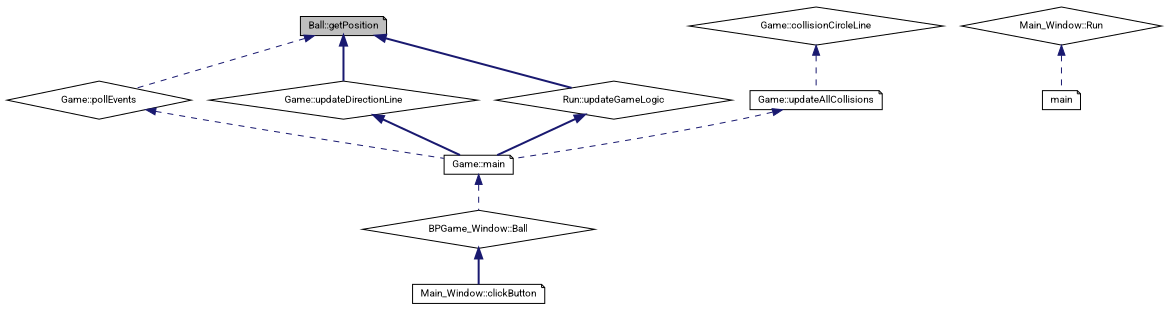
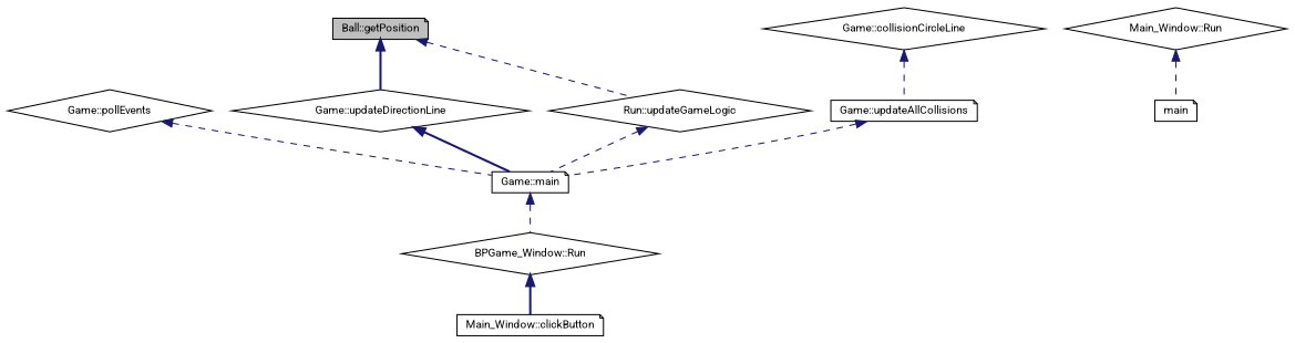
  digraph {
    fontname=Roboto
    rankdir=TB
    node [color=black fillcolor=white fontname=Roboto fontsize=10 shape=diamond style=filled]
    edge [color=midnightblue dir=back fontname=Roboto fontsize=10 labelfontname=Helvetica labelfontsize=10 style=dashed]
    n1 [fillcolor=grey75 fontcolor=black height=0.2 label="Ball::getPosition" shape=note width=0.4]
    n2 [height=0.2 label="Game::pollEvents" width=0.4]
    n3 [height=0.2 label="Game::updateDirectionLine" width=0.4]
    n4 [height=0.2 label="Run::updateGameLogic" width=0.4]
    n5 [height=0.2 label="Game::collisionCircleLine" width=0.4]
    n6 [height=0.2 label="Game::updateAllCollisions" shape=note width=0.4]
    n7 [height=0.2 label="Game::main" shape=note width=0.4]
-   n8 [height=0.2 label="BPGame_Window::Ball" width=0.4]
+   n8 [height=0.2 label="BPGame_Window::Run" width=0.4]
    n9 [height=0.2 label="Main_Window::clickButton" shape=note width=0.4]
    n10 [height=0.2 label="Main_Window::Run" width=0.4]
    n11 [height=0.2 label=main shape=note width=0.4]
-   n1 -> n2
    n1 -> n3 [style=bold]
-   n1 -> n4 [style=bold]
+   n1 -> n4
    n2 -> n7
    n3 -> n7 [style=bold]
-   n4 -> n7 [style=bold]
+   n4 -> n7
    n5 -> n6
    n6 -> n7
    n7 -> n8
    n8 -> n9 [style=bold]
    n10 -> n11
  }
